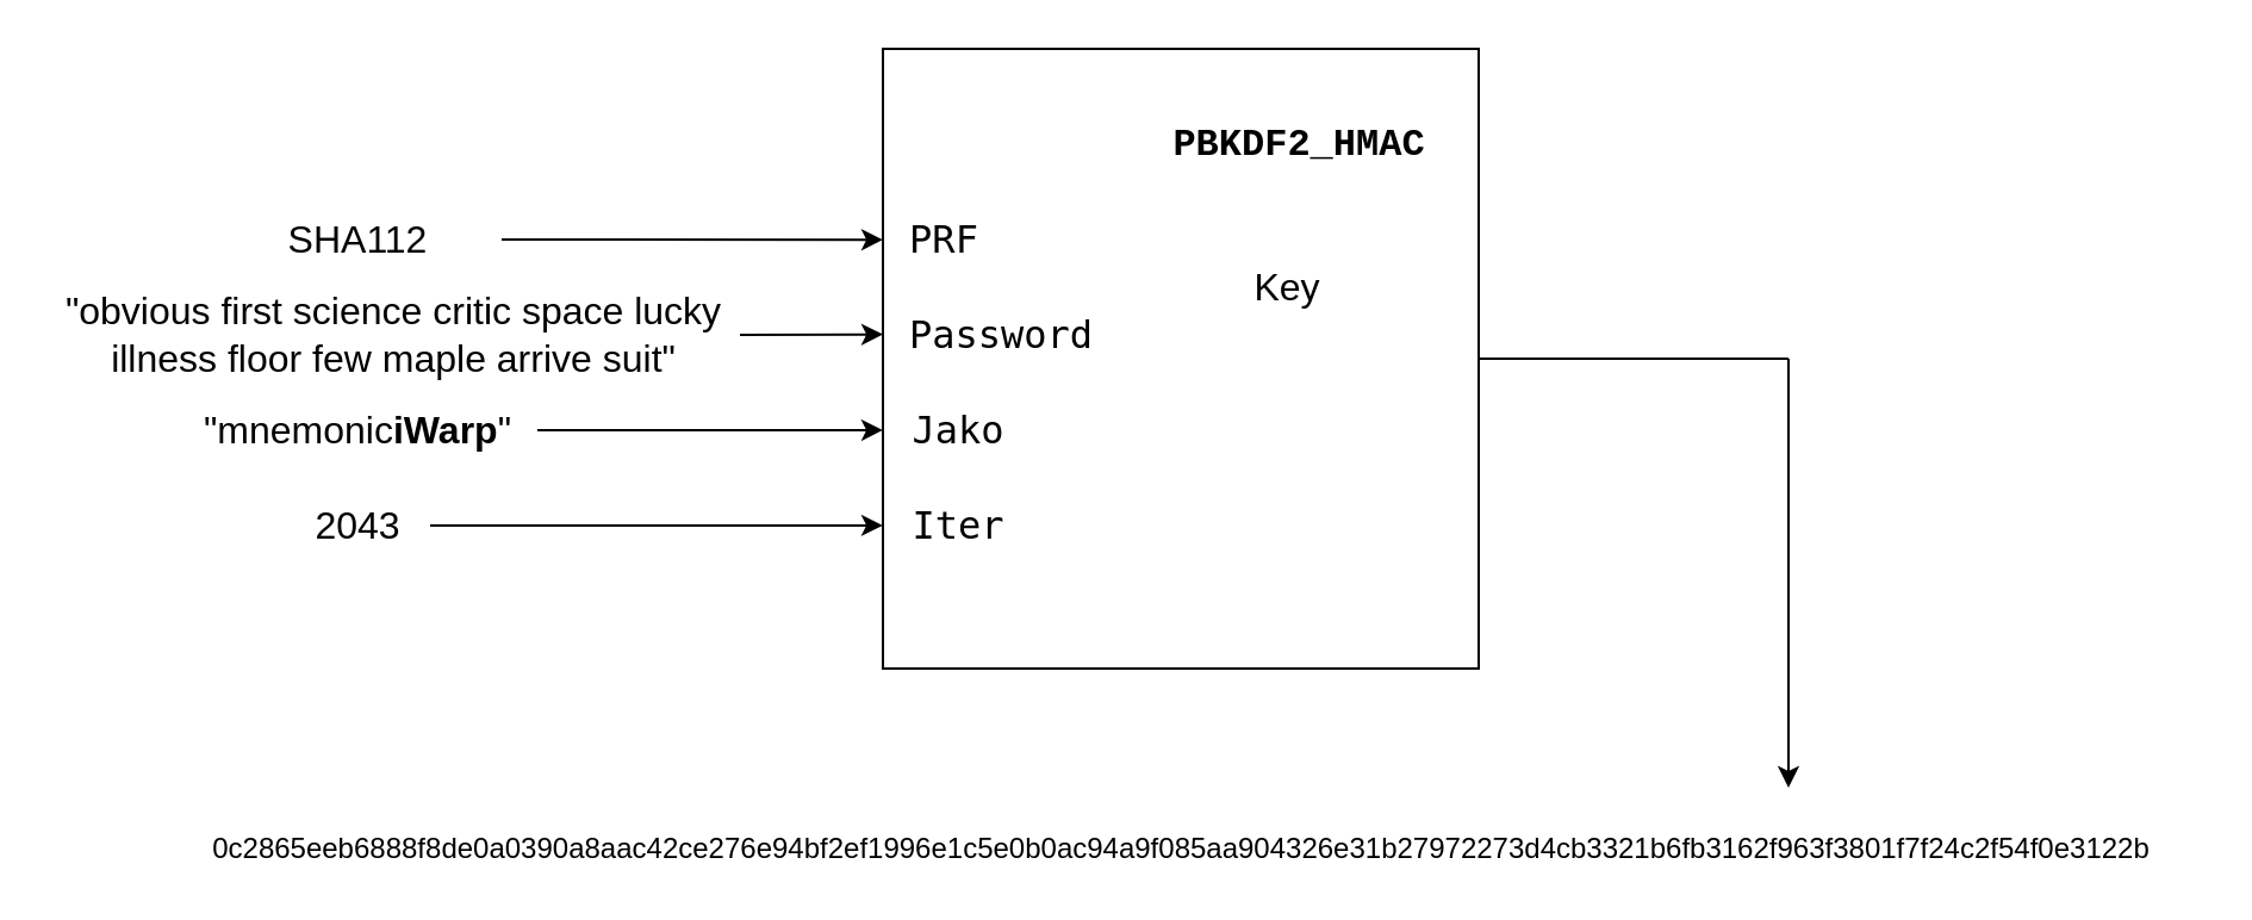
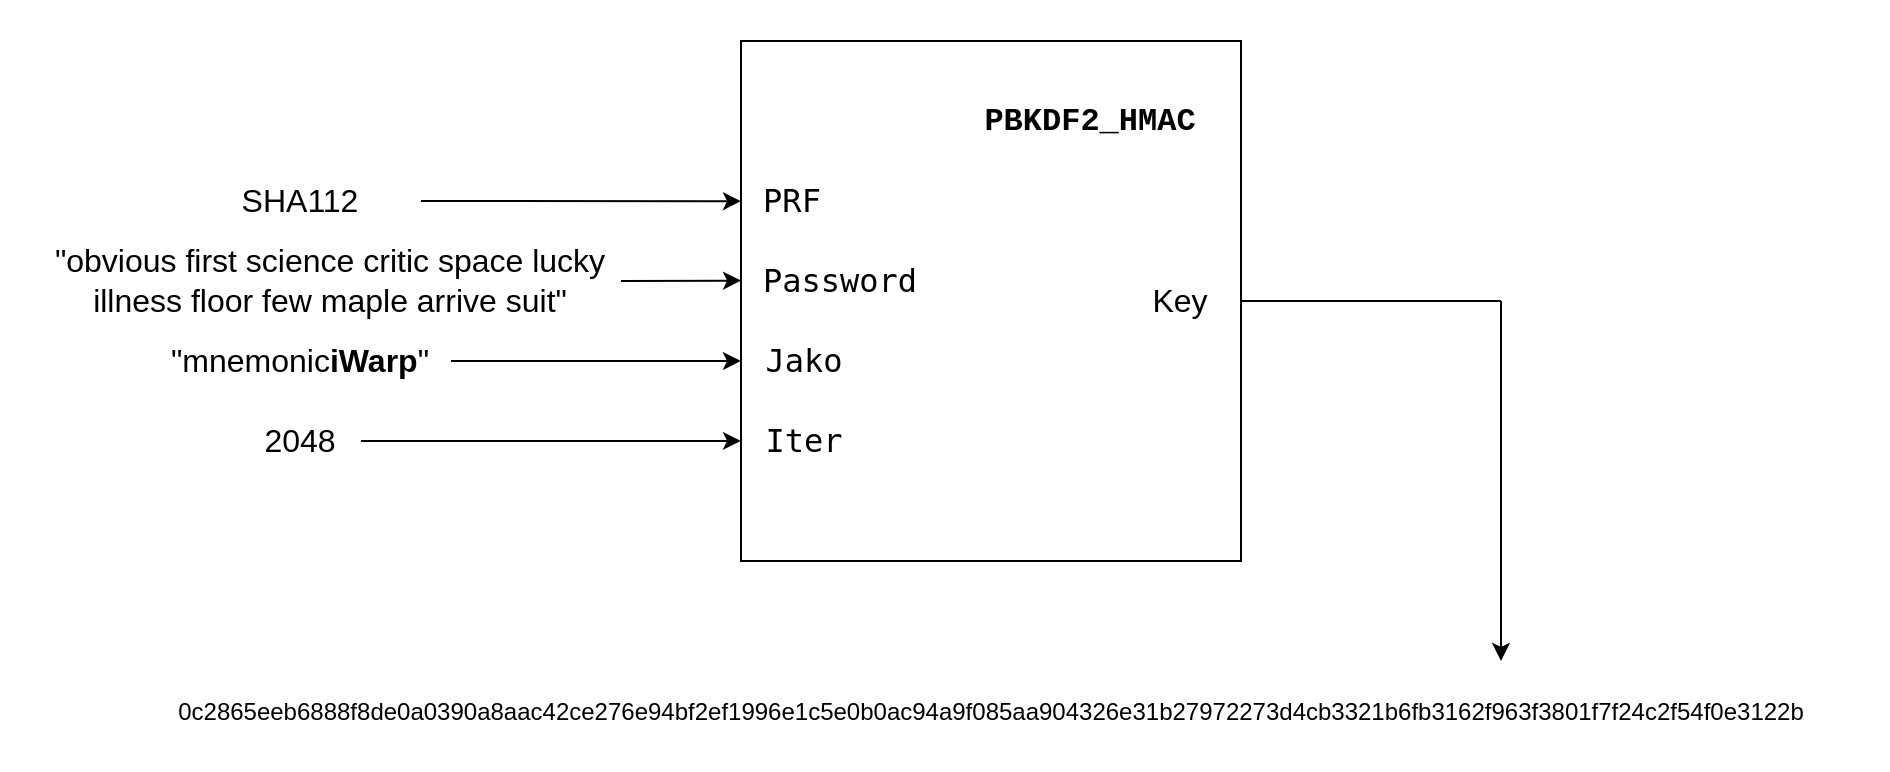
  <mxCell id="0" />
  <mxCell id="1" parent="0" />
  <mxCell id="2" value="" style="rounded=0;whiteSpace=wrap;html=1;labelBackgroundColor=none;fontSize=16;fontColor=#000000;" parent="1" vertex="1"><mxGeometry x="370" y="20" width="250" height="260" as="geometry" /></mxCell>
  <mxCell id="3" value="&lt;span style=&quot;font-family: consolas, &amp;quot;courier new&amp;quot;, monospace; font-size: 16px;&quot;&gt;PBKDF2_HMAC&lt;/span&gt;" style="text;html=1;strokeColor=none;fillColor=none;align=center;verticalAlign=middle;whiteSpace=wrap;rounded=0;labelBackgroundColor=none;fontStyle=1;fontSize=16;" parent="1" vertex="1"><mxGeometry x="495" y="50" width="100" height="20" as="geometry" /></mxCell>
  <mxCell id="4" value="&lt;pre&gt;Password&lt;/pre&gt;" style="text;html=1;strokeColor=none;fillColor=none;align=center;verticalAlign=middle;whiteSpace=wrap;rounded=0;labelBackgroundColor=none;fontSize=16;fontColor=#000000;" parent="1" vertex="1"><mxGeometry x="380" y="130" width="80" height="20" as="geometry" /></mxCell>
  <mxCell id="5" value="&lt;pre&gt;Jako&lt;/pre&gt;" style="text;html=1;strokeColor=none;fillColor=none;align=center;verticalAlign=middle;whiteSpace=wrap;rounded=0;labelBackgroundColor=none;fontSize=16;fontColor=#000000;" parent="1" vertex="1"><mxGeometry x="362" y="170" width="80" height="20" as="geometry" /></mxCell>
  <mxCell id="6" value="&lt;pre&gt;PRF&lt;/pre&gt;" style="text;html=1;strokeColor=none;fillColor=none;align=center;verticalAlign=middle;whiteSpace=wrap;rounded=0;labelBackgroundColor=none;fontSize=16;fontColor=#000000;" parent="1" vertex="1"><mxGeometry x="356" y="90" width="80" height="20" as="geometry" /></mxCell>
- <mxCell id="7" value="Key" style="text;html=1;strokeColor=none;fillColor=none;align=center;verticalAlign=middle;whiteSpace=wrap;rounded=0;labelBackgroundColor=none;fontSize=16;fontColor=#000000;" parent="1" vertex="1"><mxGeometry x="520" y="110" width="40" height="20" as="geometry" /></mxCell>
+ <mxCell id="7" value="Key" style="text;html=1;strokeColor=none;fillColor=none;align=center;verticalAlign=middle;whiteSpace=wrap;rounded=0;labelBackgroundColor=none;fontSize=16;fontColor=#000000;" parent="1" vertex="1"><mxGeometry x="570" y="140" width="40" height="20" as="geometry" /></mxCell>
  <mxCell id="8" value="&lt;pre&gt;Iter&lt;/pre&gt;" style="text;html=1;strokeColor=none;fillColor=none;align=center;verticalAlign=middle;whiteSpace=wrap;rounded=0;labelBackgroundColor=none;fontSize=16;fontColor=#000000;" parent="1" vertex="1"><mxGeometry x="362" y="210" width="80" height="20" as="geometry" /></mxCell>
  <mxCell id="9" value="SHA112" style="text;html=1;strokeColor=none;fillColor=none;align=center;verticalAlign=middle;whiteSpace=wrap;rounded=0;labelBackgroundColor=none;fontSize=16;fontColor=#000000;" parent="1" vertex="1"><mxGeometry x="130" y="90" width="40" height="20" as="geometry" /></mxCell>
  <mxCell id="10" value="" style="endArrow=classic;html=1;fontSize=16;fontColor=#000000;entryX=-0.013;entryY=0.308;entryDx=0;entryDy=0;entryPerimeter=0;" parent="1" edge="1"><mxGeometry width="50" height="50" relative="1" as="geometry"><mxPoint x="210" y="100" as="sourcePoint" /><mxPoint x="370" y="100.08" as="targetPoint" /></mxGeometry></mxCell>
  <mxCell id="11" value="" style="endArrow=classic;html=1;fontSize=16;fontColor=#000000;entryX=-0.013;entryY=0.308;entryDx=0;entryDy=0;entryPerimeter=0;exitX=1;exitY=0.5;exitDx=0;exitDy=0;" parent="1" source="15" edge="1"><mxGeometry width="50" height="50" relative="1" as="geometry"><mxPoint x="343.25" y="139.72" as="sourcePoint" /><mxPoint x="370" y="139.8" as="targetPoint" /></mxGeometry></mxCell>
  <mxCell id="12" value="" style="endArrow=classic;html=1;fontSize=16;fontColor=#000000;entryX=-0.013;entryY=0.308;entryDx=0;entryDy=0;entryPerimeter=0;" parent="1" source="16" edge="1"><mxGeometry width="50" height="50" relative="1" as="geometry"><mxPoint x="343.25" y="179.86" as="sourcePoint" /><mxPoint x="370" y="179.94" as="targetPoint" /><Array as="points"><mxPoint x="363.25" y="180" /></Array></mxGeometry></mxCell>
  <mxCell id="13" value="" style="endArrow=classic;html=1;fontSize=16;fontColor=#000000;entryX=-0.013;entryY=0.308;entryDx=0;entryDy=0;entryPerimeter=0;" parent="1" edge="1"><mxGeometry width="50" height="50" relative="1" as="geometry"><mxPoint x="180" y="220" as="sourcePoint" /><mxPoint x="370" y="219.94" as="targetPoint" /></mxGeometry></mxCell>
- <mxCell id="14" value="2043" style="text;html=1;strokeColor=none;fillColor=none;align=center;verticalAlign=middle;whiteSpace=wrap;rounded=0;labelBackgroundColor=none;fontSize=16;fontColor=#000000;" parent="1" vertex="1"><mxGeometry x="130" y="210" width="40" height="20" as="geometry" /></mxCell>
+ <mxCell id="14" value="2048" style="text;html=1;strokeColor=none;fillColor=none;align=center;verticalAlign=middle;whiteSpace=wrap;rounded=0;labelBackgroundColor=none;fontSize=16;fontColor=#000000;" parent="1" vertex="1"><mxGeometry x="130" y="210" width="40" height="20" as="geometry" /></mxCell>
  <mxCell id="15" value="&quot;obvious first science critic space lucky illness floor few maple arrive suit&quot;" style="text;html=1;strokeColor=none;fillColor=none;align=center;verticalAlign=middle;whiteSpace=wrap;rounded=0;labelBackgroundColor=none;fontSize=16;fontColor=#000000;" parent="1" vertex="1"><mxGeometry x="20" y="130" width="290" height="20" as="geometry" /></mxCell>
  <mxCell id="16" value="&quot;mnemonic&lt;b&gt;iWarp&lt;/b&gt;&quot;" style="text;html=1;strokeColor=none;fillColor=none;align=center;verticalAlign=middle;whiteSpace=wrap;rounded=0;labelBackgroundColor=none;fontSize=16;fontColor=#000000;" parent="1" vertex="1"><mxGeometry x="75" y="170" width="150" height="20" as="geometry" /></mxCell>
  <mxCell id="17" value="&lt;font style=&quot;font-size: 12px&quot;&gt;0c2865eeb6888f8de0a0390a8aac42ce276e94bf2ef1996e1c5e0b0ac94a9f085aa904326e31b27972273d4cb3321b6fb3162f963f3801f7f24c2f54f0e3122b&lt;/font&gt;" style="text;html=1;strokeColor=none;fillColor=none;align=center;verticalAlign=middle;whiteSpace=wrap;rounded=0;labelBackgroundColor=none;fontSize=16;fontColor=#000000;" parent="1" vertex="1"><mxGeometry x="67.5" y="344" width="855" height="20" as="geometry" /></mxCell>
  <mxCell id="18" value="" style="endArrow=classic;html=1;fontSize=16;fontColor=#000000;" parent="1" edge="1"><mxGeometry width="50" height="50" relative="1" as="geometry"><mxPoint x="750" y="150" as="sourcePoint" /><mxPoint x="750" y="330" as="targetPoint" /></mxGeometry></mxCell>
  <mxCell id="19" value="" style="endArrow=none;html=1;fontSize=16;fontColor=#000000;exitX=1;exitY=0.5;exitDx=0;exitDy=0;" parent="1" source="2" edge="1"><mxGeometry width="50" height="50" relative="1" as="geometry"><mxPoint x="830" y="290" as="sourcePoint" /><mxPoint x="750" y="150" as="targetPoint" /></mxGeometry></mxCell>
